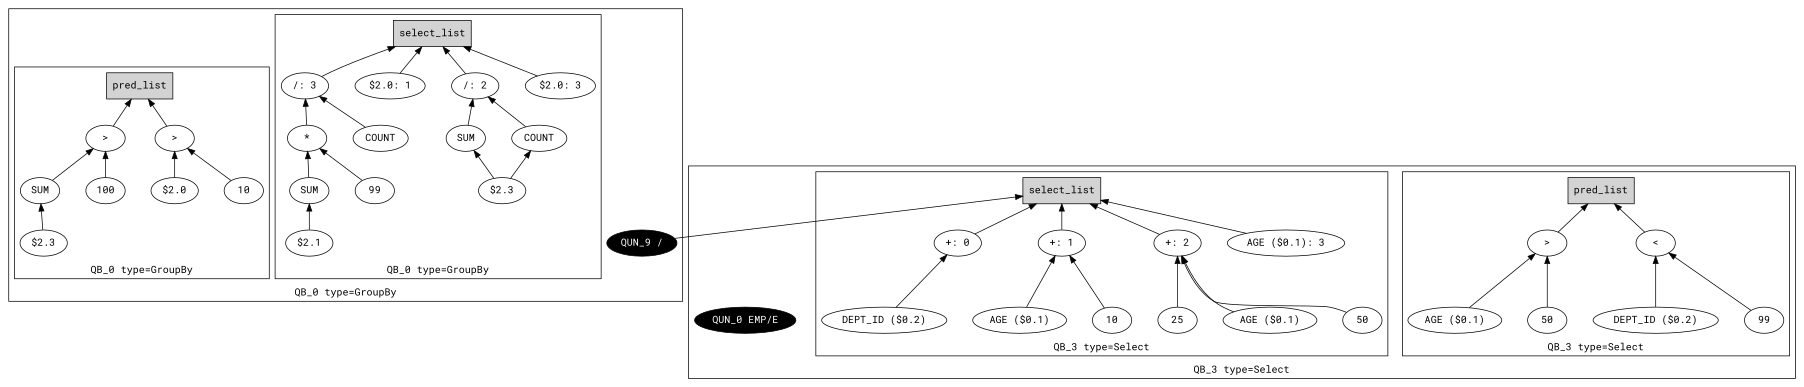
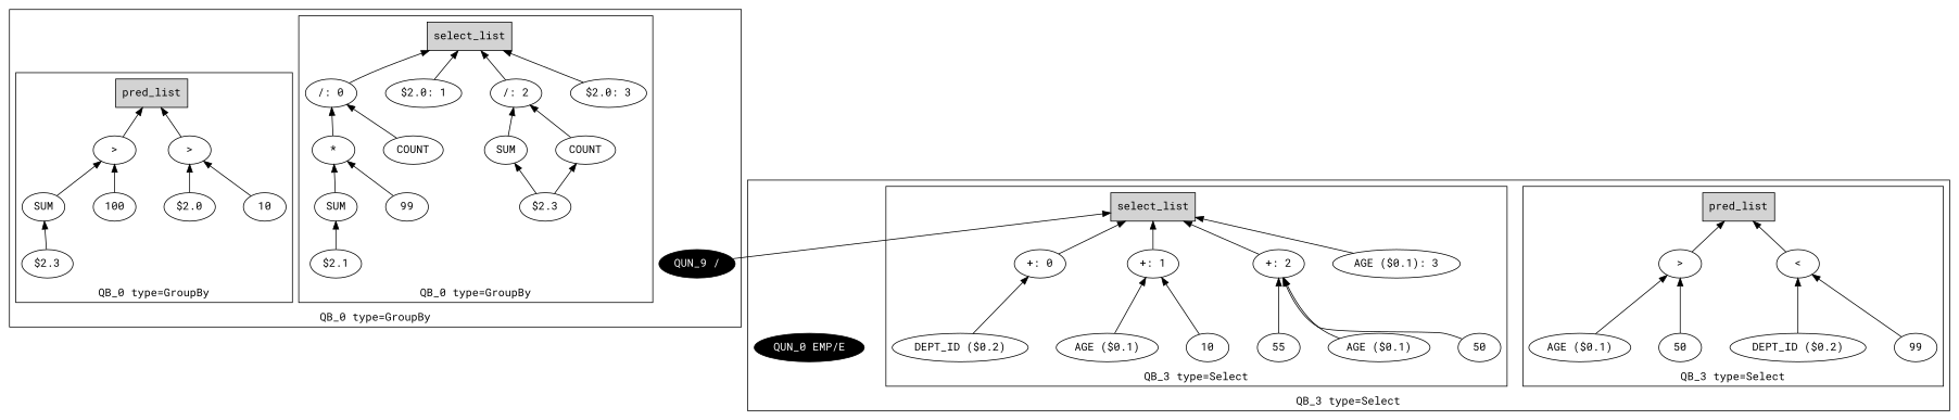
  digraph {
    fontname="Roboto Mono"
    nodesep=0.5
    ordering=in
    rankdir=BT
    node [fontname="Roboto Mono"]
    edge [fontname="Roboto Mono"]
    n1 [label=select_list shape=box style=filled]
-   n2 [label="/: 3"]
+   n2 [label="/: 0"]
    n3 [label="*"]
    n4 [label=SUM]
    n5 [label="$2.1"]
    n6 [label=99]
    n7 [label=COUNT]
    n8 [label="$2.0: 1"]
    n9 [label="/: 2"]
    n10 [label=SUM]
    n11 [label="$2.3"]
    n12 [label=COUNT]
    n13 [label="$2.0: 3"]
    n14 [label=">"]
    n15 [label=pred_list shape=box style=filled]
    n16 [label=SUM]
    n17 [label="$2.3"]
    n18 [label=100]
    n19 [label=">"]
    n20 [label="$2.0"]
    n21 [label=10]
    n22 [fillcolor=black fontcolor=white label="QUN_9 /" style=filled]
    n23 [label=">"]
    n24 [label=pred_list shape=box style=filled]
    n25 [label="AGE ($0.1)"]
    n26 [label=50]
    n27 [label="<"]
    n28 [label="DEPT_ID ($0.2)"]
    n29 [label=99]
    n30 [label=select_list shape=box style=filled]
    n31 [label="+: 0"]
    n32 [label="DEPT_ID ($0.2)"]
-   n33 [label=25]
+   n33 [label=55]
    n34 [label="+: 1"]
    n35 [label="AGE ($0.1)"]
    n36 [label=10]
    n37 [label="+: 2"]
    n38 [label="AGE ($0.1)"]
    n39 [label=50]
    n40 [label="AGE ($0.1): 3"]
    n41 [fillcolor=black fontcolor=white label="QUN_0 EMP/E" style=filled]
    subgraph cluster_1 {
      label="QB_0 type=GroupBy"
      n22
      subgraph cluster_2 {
        label="QB_0 type=GroupBy"
        n1
        n2
        n3
        n4
        n5
        n6
        n7
        n8
        n9
        n10
        n11
        n12
        n13
      }
      subgraph cluster_3 {
        label="QB_0 type=GroupBy"
        n14
        n15
        n16
        n17
        n18
        n19
        n20
        n21
      }
    }
    subgraph cluster_4 {
      label="QB_3 type=Select"
      n41
      subgraph cluster_5 {
        label="QB_3 type=Select"
        n23
        n24
        n25
        n26
        n27
        n28
        n29
      }
      subgraph cluster_6 {
        label="QB_3 type=Select"
        n30
        n31
        n32
        n33
        n34
        n35
        n36
        n37
        n38
        n39
        n40
      }
    }
    n2 -> n1
    n3 -> n2
    n4 -> n3
    n5 -> n4
    n6 -> n3
    n7 -> n2
    n8 -> n1
    n9 -> n1
    n10 -> n9
    n11 -> n10
    n11 -> n12
    n12 -> n9
    n13 -> n1
    n14 -> n15
    n16 -> n14
    n17 -> n16
    n18 -> n14
    n19 -> n15
    n20 -> n19
    n21 -> n19
    n22 -> n30
    n23 -> n24
    n25 -> n23
    n26 -> n23
    n27 -> n24
    n28 -> n27
    n29 -> n27
    n31 -> n30
    n32 -> n31
    n33 -> n37
    n34 -> n30
    n35 -> n34
    n36 -> n34
    n37 -> n30
    n38 -> n37
    n39 -> n37
    n40 -> n30
  }
